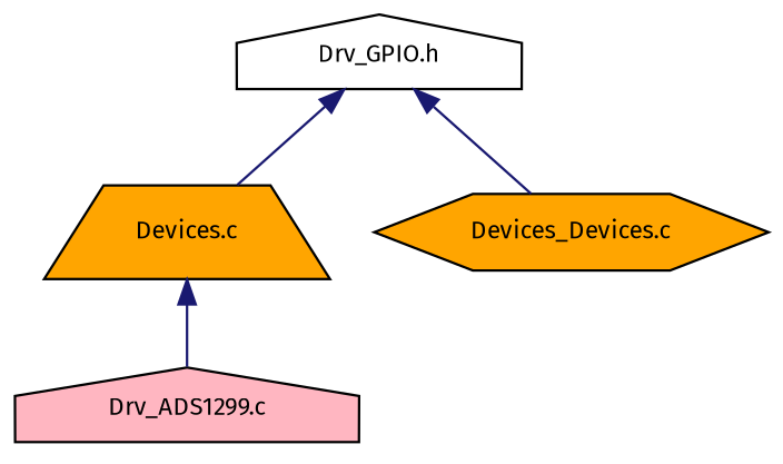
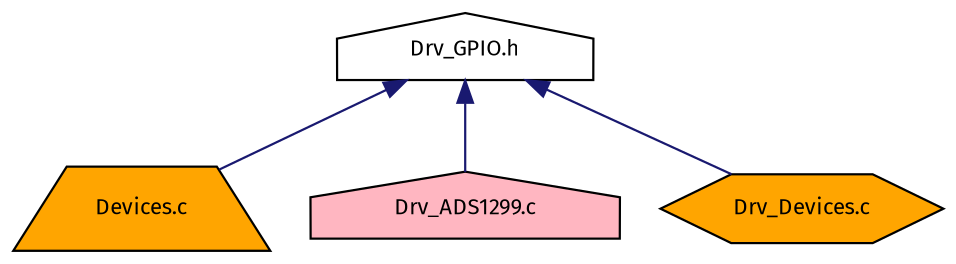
  digraph {
    fontname="Fira Sans"
    node [color=black fillcolor=orange fontname="Fira Sans" fontsize=10 shape=house style=filled]
    edge [color=midnightblue dir=back fontname="Fira Sans" fontsize=10 labelfontname=FreeSans labelfontsize=10 style=solid]
    n1 [fillcolor=white fontcolor=black height=0.2 label="Drv_GPIO.h" width=0.4]
    n2 [height=0.2 label="Devices.c" shape=trapezium width=0.4]
    n3 [fillcolor=lightpink height=0.2 label="Drv_ADS1299.c" width=0.4]
-   n4 [height=0.2 label="Devices_Devices.c" shape=hexagon width=0.4]
+   n4 [height=0.2 label="Drv_Devices.c" shape=hexagon width=0.4]
    n1 -> n2
-   n2 -> n3
+   n1 -> n3
    n1 -> n4
  }
